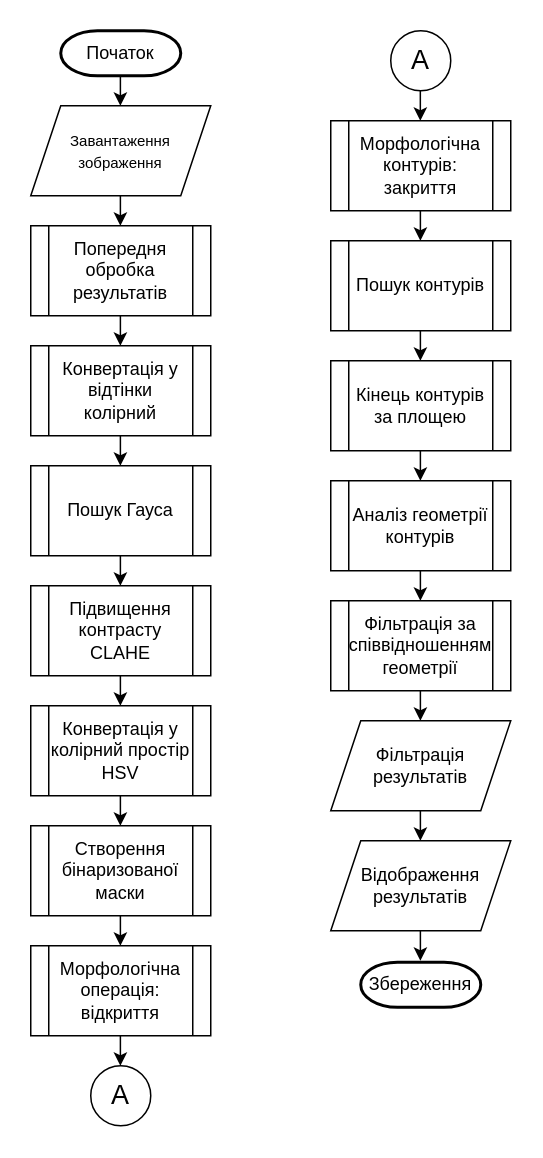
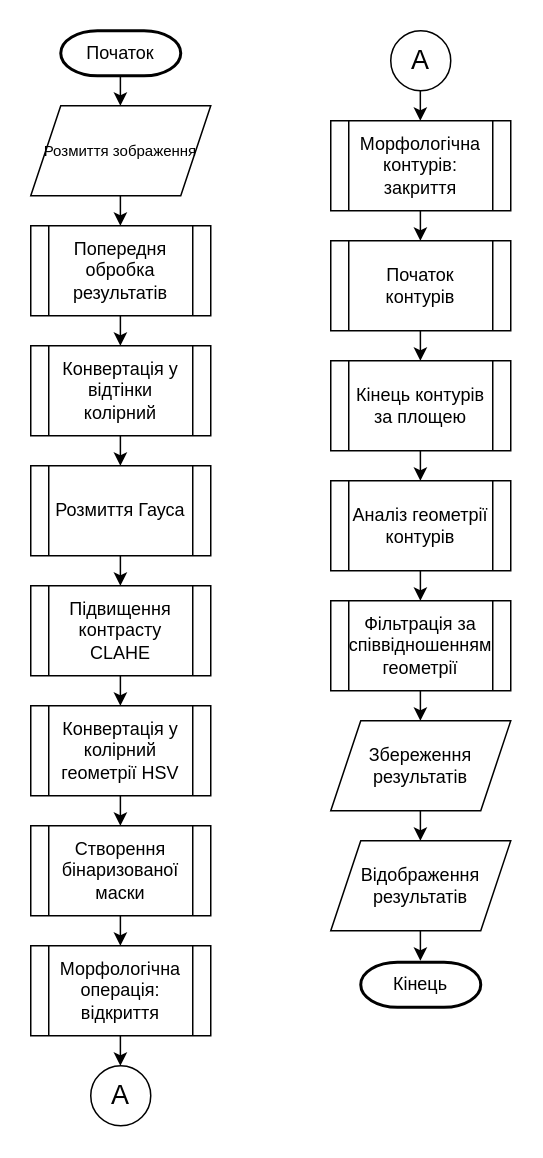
  <mxCell id="0" />
  <mxCell id="1" parent="0" />
  <mxCell id="2" value="Початок" style="strokeWidth=2;html=1;shape=mxgraph.flowchart.terminator;whiteSpace=wrap;" vertex="1" parent="1"><mxGeometry x="40" y="20" width="80" height="30" as="geometry" /></mxCell>
- <mxCell id="3" value="&lt;font style=&quot;font-size: 10px;&quot;&gt;Завантаження зображення&lt;/font&gt;" style="shape=parallelogram;perimeter=parallelogramPerimeter;whiteSpace=wrap;html=1;fixedSize=1;" vertex="1" parent="1"><mxGeometry x="20" y="70" width="120" height="60" as="geometry" /></mxCell>
+ <mxCell id="3" value="&lt;font style=&quot;font-size: 10px;&quot;&gt;Розмиття зображення&lt;/font&gt;" style="shape=parallelogram;perimeter=parallelogramPerimeter;whiteSpace=wrap;html=1;fixedSize=1;" vertex="1" parent="1"><mxGeometry x="20" y="70" width="120" height="60" as="geometry" /></mxCell>
  <mxCell id="4" value="" style="endArrow=classic;html=1;rounded=0;" edge="1" parent="1"><mxGeometry width="50" height="50" relative="1" as="geometry"><mxPoint x="79.76" y="50" as="sourcePoint" /><mxPoint x="79.76" y="70" as="targetPoint" /></mxGeometry></mxCell>
  <mxCell id="5" value="" style="endArrow=classic;html=1;rounded=0;" edge="1" parent="1"><mxGeometry width="50" height="50" relative="1" as="geometry"><mxPoint x="79.76" y="130" as="sourcePoint" /><mxPoint x="79.76" y="150" as="targetPoint" /></mxGeometry></mxCell>
  <mxCell id="6" value="Попередня обробка результатів" style="shape=process;whiteSpace=wrap;html=1;backgroundOutline=1;" vertex="1" parent="1"><mxGeometry x="20" y="150" width="120" height="60" as="geometry" /></mxCell>
  <mxCell id="7" value="" style="endArrow=classic;html=1;rounded=0;" edge="1" parent="1"><mxGeometry width="50" height="50" relative="1" as="geometry"><mxPoint x="79.76" y="210" as="sourcePoint" /><mxPoint x="79.76" y="230" as="targetPoint" /></mxGeometry></mxCell>
  <mxCell id="8" value="Конвертація у відтінки колірний" style="shape=process;whiteSpace=wrap;html=1;backgroundOutline=1;" vertex="1" parent="1"><mxGeometry x="20" y="230" width="120" height="60" as="geometry" /></mxCell>
  <mxCell id="9" value="" style="endArrow=classic;html=1;rounded=0;" edge="1" parent="1"><mxGeometry width="50" height="50" relative="1" as="geometry"><mxPoint x="79.76" y="290" as="sourcePoint" /><mxPoint x="79.76" y="310" as="targetPoint" /></mxGeometry></mxCell>
- <mxCell id="10" value="Пошук Гауса" style="shape=process;whiteSpace=wrap;html=1;backgroundOutline=1;" vertex="1" parent="1"><mxGeometry x="20" y="310" width="120" height="60" as="geometry" /></mxCell>
+ <mxCell id="10" value="Розмиття Гауса" style="shape=process;whiteSpace=wrap;html=1;backgroundOutline=1;" vertex="1" parent="1"><mxGeometry x="20" y="310" width="120" height="60" as="geometry" /></mxCell>
  <mxCell id="11" value="" style="endArrow=classic;html=1;rounded=0;" edge="1" parent="1"><mxGeometry width="50" height="50" relative="1" as="geometry"><mxPoint x="79.76" y="370" as="sourcePoint" /><mxPoint x="79.76" y="390" as="targetPoint" /></mxGeometry></mxCell>
  <mxCell id="12" value="Підвищення контрасту CLAHE" style="shape=process;whiteSpace=wrap;html=1;backgroundOutline=1;" vertex="1" parent="1"><mxGeometry x="20" y="390" width="120" height="60" as="geometry" /></mxCell>
- <mxCell id="13" value="Збереження" style="strokeWidth=2;html=1;shape=mxgraph.flowchart.terminator;whiteSpace=wrap;" vertex="1" parent="1"><mxGeometry x="240" y="641" width="80" height="30" as="geometry" /></mxCell>
+ <mxCell id="13" value="Кінець" style="strokeWidth=2;html=1;shape=mxgraph.flowchart.terminator;whiteSpace=wrap;" vertex="1" parent="1"><mxGeometry x="240" y="641" width="80" height="30" as="geometry" /></mxCell>
  <mxCell id="14" value="" style="endArrow=classic;html=1;rounded=0;" edge="1" parent="1"><mxGeometry width="50" height="50" relative="1" as="geometry"><mxPoint x="79.76" y="450" as="sourcePoint" /><mxPoint x="79.76" y="470" as="targetPoint" /></mxGeometry></mxCell>
- <mxCell id="15" value="Конвертація у колірний простір HSV" style="shape=process;whiteSpace=wrap;html=1;backgroundOutline=1;" vertex="1" parent="1"><mxGeometry x="20" y="470" width="120" height="60" as="geometry" /></mxCell>
+ <mxCell id="15" value="Конвертація у колірний геометрії HSV" style="shape=process;whiteSpace=wrap;html=1;backgroundOutline=1;" vertex="1" parent="1"><mxGeometry x="20" y="470" width="120" height="60" as="geometry" /></mxCell>
  <mxCell id="16" value="" style="endArrow=classic;html=1;rounded=0;" edge="1" parent="1"><mxGeometry width="50" height="50" relative="1" as="geometry"><mxPoint x="79.76" y="530" as="sourcePoint" /><mxPoint x="79.76" y="550" as="targetPoint" /></mxGeometry></mxCell>
  <mxCell id="17" value="Створення бінаризованої маски" style="shape=process;whiteSpace=wrap;html=1;backgroundOutline=1;" vertex="1" parent="1"><mxGeometry x="20" y="550" width="120" height="60" as="geometry" /></mxCell>
  <mxCell id="18" value="" style="endArrow=classic;html=1;rounded=0;" edge="1" parent="1"><mxGeometry width="50" height="50" relative="1" as="geometry"><mxPoint x="79.76" y="610" as="sourcePoint" /><mxPoint x="79.76" y="630" as="targetPoint" /></mxGeometry></mxCell>
  <mxCell id="19" value="Морфологічна операція: відкриття" style="shape=process;whiteSpace=wrap;html=1;backgroundOutline=1;" vertex="1" parent="1"><mxGeometry x="20" y="630" width="120" height="60" as="geometry" /></mxCell>
  <mxCell id="20" value="" style="endArrow=classic;html=1;rounded=0;" edge="1" parent="1"><mxGeometry width="50" height="50" relative="1" as="geometry"><mxPoint x="79.76" y="690" as="sourcePoint" /><mxPoint x="79.76" y="710" as="targetPoint" /></mxGeometry></mxCell>
  <mxCell id="21" value="&lt;font style=&quot;font-size: 18px;&quot;&gt;А&lt;/font&gt;" style="ellipse;whiteSpace=wrap;html=1;aspect=fixed;" vertex="1" parent="1"><mxGeometry x="60" y="710" width="40" height="40" as="geometry" /></mxCell>
  <mxCell id="22" value="&lt;font style=&quot;font-size: 18px;&quot;&gt;А&lt;/font&gt;" style="ellipse;whiteSpace=wrap;html=1;aspect=fixed;" vertex="1" parent="1"><mxGeometry x="260" y="20" width="40" height="40" as="geometry" /></mxCell>
  <mxCell id="23" value="" style="endArrow=classic;html=1;rounded=0;" edge="1" parent="1"><mxGeometry width="50" height="50" relative="1" as="geometry"><mxPoint x="279.76" y="460" as="sourcePoint" /><mxPoint x="279.76" y="480" as="targetPoint" /></mxGeometry></mxCell>
  <mxCell id="24" value="" style="endArrow=classic;html=1;rounded=0;" edge="1" parent="1"><mxGeometry width="50" height="50" relative="1" as="geometry"><mxPoint x="279.76" y="540" as="sourcePoint" /><mxPoint x="279.76" y="560" as="targetPoint" /></mxGeometry></mxCell>
  <mxCell id="25" value="" style="endArrow=classic;html=1;rounded=0;" edge="1" parent="1"><mxGeometry width="50" height="50" relative="1" as="geometry"><mxPoint x="279.76" y="620" as="sourcePoint" /><mxPoint x="279.76" y="640" as="targetPoint" /></mxGeometry></mxCell>
  <mxCell id="26" value="Фільтрація за співвідношенням геометрії" style="shape=process;whiteSpace=wrap;html=1;backgroundOutline=1;" vertex="1" parent="1"><mxGeometry x="220" y="400" width="120" height="60" as="geometry" /></mxCell>
  <mxCell id="27" value="" style="endArrow=classic;html=1;rounded=0;" edge="1" parent="1"><mxGeometry width="50" height="50" relative="1" as="geometry"><mxPoint x="279.72" y="60" as="sourcePoint" /><mxPoint x="279.72" y="80" as="targetPoint" /></mxGeometry></mxCell>
- <mxCell id="28" value="Фільтрація результатів" style="shape=parallelogram;perimeter=parallelogramPerimeter;whiteSpace=wrap;html=1;fixedSize=1;" vertex="1" parent="1"><mxGeometry x="220" y="480" width="120" height="60" as="geometry" /></mxCell>
+ <mxCell id="28" value="Збереження результатів" style="shape=parallelogram;perimeter=parallelogramPerimeter;whiteSpace=wrap;html=1;fixedSize=1;" vertex="1" parent="1"><mxGeometry x="220" y="480" width="120" height="60" as="geometry" /></mxCell>
  <mxCell id="29" value="Відображення результатів" style="shape=parallelogram;perimeter=parallelogramPerimeter;whiteSpace=wrap;html=1;fixedSize=1;" vertex="1" parent="1"><mxGeometry x="220" y="560" width="120" height="60" as="geometry" /></mxCell>
  <mxCell id="30" value="Кінець контурів за площею" style="shape=process;whiteSpace=wrap;html=1;backgroundOutline=1;" vertex="1" parent="1"><mxGeometry x="220" y="240" width="120" height="60" as="geometry" /></mxCell>
  <mxCell id="31" value="" style="endArrow=classic;html=1;rounded=0;" edge="1" parent="1"><mxGeometry width="50" height="50" relative="1" as="geometry"><mxPoint x="279.76" y="300" as="sourcePoint" /><mxPoint x="279.76" y="320" as="targetPoint" /></mxGeometry></mxCell>
  <mxCell id="32" value="Аналіз геометрії контурів" style="shape=process;whiteSpace=wrap;html=1;backgroundOutline=1;" vertex="1" parent="1"><mxGeometry x="220" y="320" width="120" height="60" as="geometry" /></mxCell>
  <mxCell id="33" value="" style="endArrow=classic;html=1;rounded=0;" edge="1" parent="1"><mxGeometry width="50" height="50" relative="1" as="geometry"><mxPoint x="279.76" y="380" as="sourcePoint" /><mxPoint x="279.76" y="400" as="targetPoint" /></mxGeometry></mxCell>
- <mxCell id="34" value="Пошук контурів" style="shape=process;whiteSpace=wrap;html=1;backgroundOutline=1;" vertex="1" parent="1"><mxGeometry x="220" y="160" width="120" height="60" as="geometry" /></mxCell>
+ <mxCell id="34" value="Початок контурів" style="shape=process;whiteSpace=wrap;html=1;backgroundOutline=1;" vertex="1" parent="1"><mxGeometry x="220" y="160" width="120" height="60" as="geometry" /></mxCell>
  <mxCell id="35" value="" style="endArrow=classic;html=1;rounded=0;" edge="1" parent="1"><mxGeometry width="50" height="50" relative="1" as="geometry"><mxPoint x="279.76" y="220" as="sourcePoint" /><mxPoint x="279.76" y="240" as="targetPoint" /></mxGeometry></mxCell>
  <mxCell id="36" value="Морфологічна контурів: закриття" style="shape=process;whiteSpace=wrap;html=1;backgroundOutline=1;" vertex="1" parent="1"><mxGeometry x="220" y="80" width="120" height="60" as="geometry" /></mxCell>
  <mxCell id="37" value="" style="endArrow=classic;html=1;rounded=0;" edge="1" parent="1"><mxGeometry width="50" height="50" relative="1" as="geometry"><mxPoint x="279.76" y="140" as="sourcePoint" /><mxPoint x="279.76" y="160" as="targetPoint" /></mxGeometry></mxCell>
